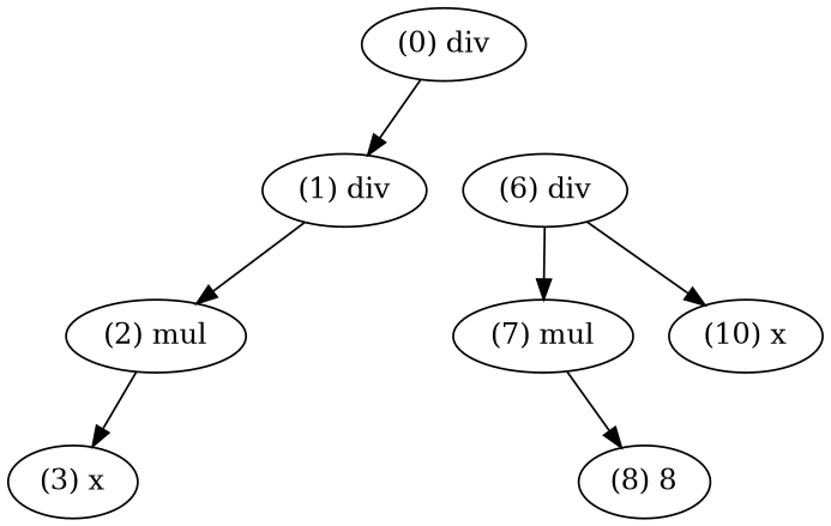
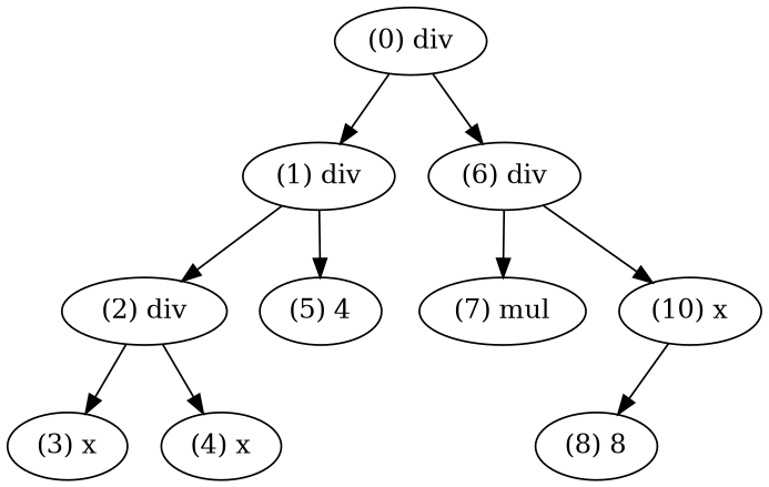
  digraph {
    "(0) div"
    "(1) div"
    "(6) div"
-   "(2) div" [label="(2) mul"]
+   "(2) div"
+   "(5) 4"
    "(7) mul"
    "(10) x"
    "(3) x"
+   "(4) x"
    "(8) 8"
    "(0) div" -> "(1) div"
+   "(0) div" -> "(6) div"
    "(1) div" -> "(2) div"
+   "(1) div" -> "(5) 4"
    "(6) div" -> "(7) mul"
    "(6) div" -> "(10) x"
    "(2) div" -> "(3) x"
-   "(7) mul" -> "(8) 8"
+   "(2) div" -> "(4) x"
+   "(10) x" -> "(8) 8"
  }
